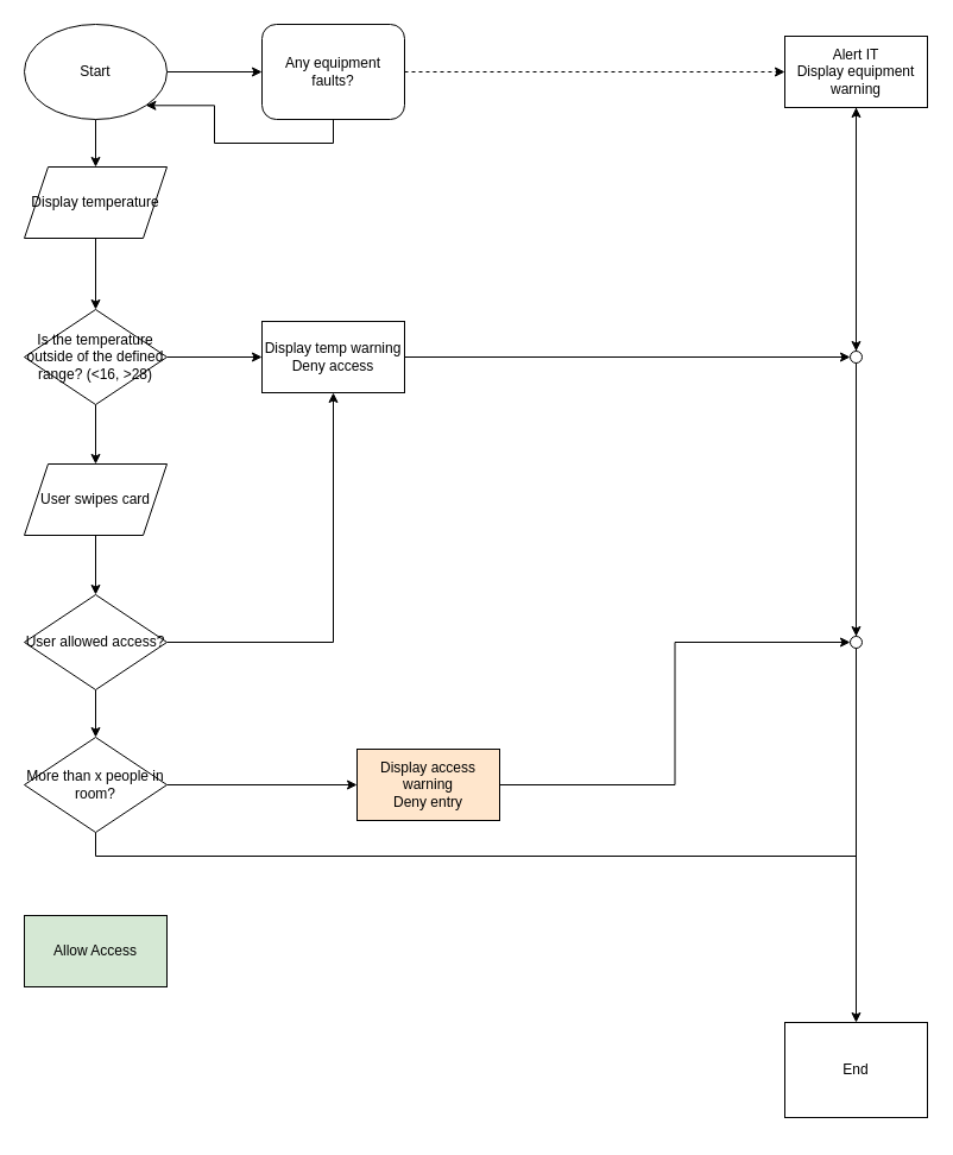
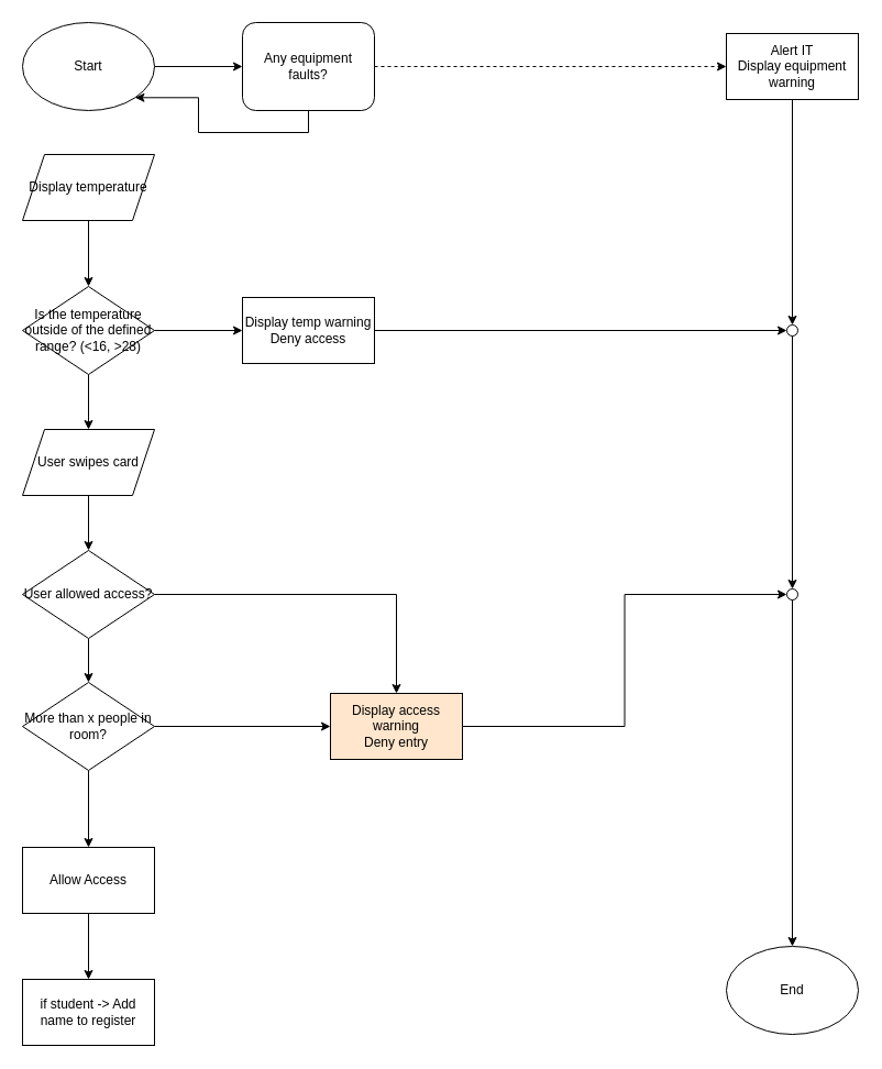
  <mxCell id="0" />
  <mxCell id="1" parent="0" />
- <mxCell id="2" style="edgeStyle=orthogonalEdgeStyle;rounded=0;orthogonalLoop=1;jettySize=auto;html=1;exitX=0.5;exitY=1;exitDx=0;exitDy=0;entryX=0.5;entryY=0;entryDx=0;entryDy=0;" edge="1" parent="1" source="4" target="7"><mxGeometry relative="1" as="geometry" /></mxCell>
  <mxCell id="3" style="edgeStyle=orthogonalEdgeStyle;rounded=0;orthogonalLoop=1;jettySize=auto;html=1;exitX=1;exitY=0.5;exitDx=0;exitDy=0;entryX=0;entryY=0.5;entryDx=0;entryDy=0;" edge="1" parent="1" source="4" target="24"><mxGeometry relative="1" as="geometry" /></mxCell>
  <mxCell id="4" value="Start" style="ellipse;whiteSpace=wrap;html=1;" vertex="1" parent="1"><mxGeometry x="20" y="20" width="120" height="80" as="geometry" /></mxCell>
- <mxCell id="5" value="End" style="whiteSpace=wrap;html=1;rounded=0;" vertex="1" parent="1"><mxGeometry x="660" y="860" width="120" height="80" as="geometry" /></mxCell>
+ <mxCell id="5" value="End" style="ellipse;whiteSpace=wrap;html=1;" vertex="1" parent="1"><mxGeometry x="660" y="860" width="120" height="80" as="geometry" /></mxCell>
  <mxCell id="6" style="edgeStyle=orthogonalEdgeStyle;rounded=0;orthogonalLoop=1;jettySize=auto;html=1;exitX=0.5;exitY=1;exitDx=0;exitDy=0;entryX=0.5;entryY=0;entryDx=0;entryDy=0;" edge="1" parent="1" source="7" target="10"><mxGeometry relative="1" as="geometry" /></mxCell>
  <mxCell id="7" value="Display temperature" style="shape=parallelogram;perimeter=parallelogramPerimeter;whiteSpace=wrap;html=1;fixedSize=1;" vertex="1" parent="1"><mxGeometry x="20" y="140" width="120" height="60" as="geometry" /></mxCell>
  <mxCell id="8" style="edgeStyle=orthogonalEdgeStyle;rounded=0;orthogonalLoop=1;jettySize=auto;html=1;exitX=1;exitY=0.5;exitDx=0;exitDy=0;entryX=0;entryY=0.5;entryDx=0;entryDy=0;" edge="1" parent="1" source="10" target="12"><mxGeometry relative="1" as="geometry" /></mxCell>
  <mxCell id="9" style="edgeStyle=orthogonalEdgeStyle;rounded=0;orthogonalLoop=1;jettySize=auto;html=1;exitX=0.5;exitY=1;exitDx=0;exitDy=0;entryX=0.5;entryY=0;entryDx=0;entryDy=0;" edge="1" parent="1" source="10" target="19"><mxGeometry relative="1" as="geometry" /></mxCell>
  <mxCell id="10" value="Is the temperature outside of the defined range? (&amp;lt;16, &amp;gt;28)" style="rhombus;whiteSpace=wrap;html=1;" vertex="1" parent="1"><mxGeometry x="20" y="260" width="120" height="80" as="geometry" /></mxCell>
  <mxCell id="11" style="edgeStyle=orthogonalEdgeStyle;rounded=0;orthogonalLoop=1;jettySize=auto;html=1;entryX=0;entryY=0.5;entryDx=0;entryDy=0;" edge="1" parent="1" source="12" target="21"><mxGeometry relative="1" as="geometry" /></mxCell>
  <mxCell id="12" value="&lt;div&gt;Display temp warning&lt;/div&gt;&lt;div&gt;Deny access&lt;/div&gt;" style="rounded=0;whiteSpace=wrap;html=1;" vertex="1" parent="1"><mxGeometry x="220" y="270" width="120" height="60" as="geometry" /></mxCell>
  <mxCell id="13" style="edgeStyle=orthogonalEdgeStyle;rounded=0;orthogonalLoop=1;jettySize=auto;html=1;exitX=1;exitY=0.5;exitDx=0;exitDy=0;entryX=0;entryY=0.5;entryDx=0;entryDy=0;" edge="1" parent="1" source="15" target="17"><mxGeometry relative="1" as="geometry" /></mxCell>
- <mxCell id="14" style="edgeStyle=orthogonalEdgeStyle;rounded=0;orthogonalLoop=1;jettySize=auto;html=1;exitX=0.5;exitY=1;exitDx=0;exitDy=0;" edge="1" parent="1" source="15" target="26"><mxGeometry relative="1" as="geometry" /></mxCell>
+ <mxCell id="14" style="edgeStyle=orthogonalEdgeStyle;rounded=0;orthogonalLoop=1;jettySize=auto;html=1;exitX=0.5;exitY=1;exitDx=0;exitDy=0;entryX=0.5;entryY=0;entryDx=0;entryDy=0;" edge="1" parent="1" source="15" target="33"><mxGeometry relative="1" as="geometry" /></mxCell>
  <mxCell id="15" value="More than x people in room?" style="rhombus;whiteSpace=wrap;html=1;" vertex="1" parent="1"><mxGeometry x="20" y="620" width="120" height="80" as="geometry" /></mxCell>
  <mxCell id="16" style="edgeStyle=orthogonalEdgeStyle;rounded=0;orthogonalLoop=1;jettySize=auto;html=1;exitX=1;exitY=0.5;exitDx=0;exitDy=0;entryX=0;entryY=0.5;entryDx=0;entryDy=0;" edge="1" parent="1" source="17" target="28"><mxGeometry relative="1" as="geometry" /></mxCell>
  <mxCell id="17" value="&lt;div&gt;Display access warning&lt;/div&gt;&lt;div&gt;Deny entry&lt;/div&gt;" style="rounded=0;whiteSpace=wrap;html=1;fillColor=#ffe6cc;" vertex="1" parent="1"><mxGeometry x="300" y="630" width="120" height="60" as="geometry" /></mxCell>
  <mxCell id="18" style="edgeStyle=orthogonalEdgeStyle;rounded=0;orthogonalLoop=1;jettySize=auto;html=1;exitX=0.5;exitY=1;exitDx=0;exitDy=0;entryX=0.5;entryY=0;entryDx=0;entryDy=0;" edge="1" parent="1" source="19" target="31"><mxGeometry relative="1" as="geometry" /></mxCell>
  <mxCell id="19" value="User swipes card" style="shape=parallelogram;perimeter=parallelogramPerimeter;whiteSpace=wrap;html=1;fixedSize=1;" vertex="1" parent="1"><mxGeometry x="20" y="390" width="120" height="60" as="geometry" /></mxCell>
  <mxCell id="20" style="edgeStyle=orthogonalEdgeStyle;rounded=0;orthogonalLoop=1;jettySize=auto;html=1;exitX=0.5;exitY=1;exitDx=0;exitDy=0;entryX=0.5;entryY=0;entryDx=0;entryDy=0;" edge="1" parent="1" source="21" target="28"><mxGeometry relative="1" as="geometry" /></mxCell>
  <mxCell id="21" value="" style="ellipse;whiteSpace=wrap;html=1;aspect=fixed;" vertex="1" parent="1"><mxGeometry x="715" y="295" width="10" height="10" as="geometry" /></mxCell>
  <mxCell id="22" style="edgeStyle=orthogonalEdgeStyle;rounded=0;orthogonalLoop=1;jettySize=auto;html=1;exitX=1;exitY=0.5;exitDx=0;exitDy=0;entryX=0;entryY=0.5;entryDx=0;entryDy=0;dashed=1;" edge="1" parent="1" source="24" target="26"><mxGeometry relative="1" as="geometry" /></mxCell>
  <mxCell id="23" style="edgeStyle=orthogonalEdgeStyle;rounded=0;orthogonalLoop=1;jettySize=auto;html=1;exitX=0.5;exitY=1;exitDx=0;exitDy=0;entryX=1;entryY=1;entryDx=0;entryDy=0;" edge="1" parent="1" source="24" target="4"><mxGeometry relative="1" as="geometry" /></mxCell>
  <mxCell id="24" value="Any equipment faults?" style="whiteSpace=wrap;html=1;rounded=1;" vertex="1" parent="1"><mxGeometry x="220" y="20" width="120" height="80" as="geometry" /></mxCell>
  <mxCell id="25" style="edgeStyle=orthogonalEdgeStyle;rounded=0;orthogonalLoop=1;jettySize=auto;html=1;exitX=0.5;exitY=1;exitDx=0;exitDy=0;entryX=0.5;entryY=0;entryDx=0;entryDy=0;" edge="1" parent="1" source="26" target="21"><mxGeometry relative="1" as="geometry" /></mxCell>
  <mxCell id="26" value="&lt;div&gt;Alert IT&lt;/div&gt;&lt;div&gt;Display equipment warning&lt;/div&gt;" style="rounded=0;whiteSpace=wrap;html=1;" vertex="1" parent="1"><mxGeometry x="660" y="30" width="120" height="60" as="geometry" /></mxCell>
  <mxCell id="27" style="edgeStyle=orthogonalEdgeStyle;rounded=0;orthogonalLoop=1;jettySize=auto;html=1;exitX=0.5;exitY=1;exitDx=0;exitDy=0;entryX=0.5;entryY=0;entryDx=0;entryDy=0;" edge="1" parent="1" source="28" target="5"><mxGeometry relative="1" as="geometry" /></mxCell>
  <mxCell id="28" value="" style="ellipse;whiteSpace=wrap;html=1;aspect=fixed;" vertex="1" parent="1"><mxGeometry x="715" y="535" width="10" height="10" as="geometry" /></mxCell>
- <mxCell id="29" style="edgeStyle=orthogonalEdgeStyle;rounded=0;orthogonalLoop=1;jettySize=auto;html=1;exitX=1;exitY=0.5;exitDx=0;exitDy=0;" edge="1" parent="1" source="31" target="12"><mxGeometry relative="1" as="geometry" /></mxCell>
+ <mxCell id="29" style="edgeStyle=orthogonalEdgeStyle;rounded=0;orthogonalLoop=1;jettySize=auto;html=1;exitX=1;exitY=0.5;exitDx=0;exitDy=0;entryX=0.5;entryY=0;entryDx=0;entryDy=0;" edge="1" parent="1" source="31" target="17"><mxGeometry relative="1" as="geometry" /></mxCell>
  <mxCell id="30" style="edgeStyle=orthogonalEdgeStyle;rounded=0;orthogonalLoop=1;jettySize=auto;html=1;exitX=0.5;exitY=1;exitDx=0;exitDy=0;entryX=0.5;entryY=0;entryDx=0;entryDy=0;" edge="1" parent="1" source="31" target="15"><mxGeometry relative="1" as="geometry" /></mxCell>
  <mxCell id="31" value="User allowed access?" style="rhombus;whiteSpace=wrap;html=1;" vertex="1" parent="1"><mxGeometry x="20" y="500" width="120" height="80" as="geometry" /></mxCell>
- <mxCell id="33" value="Allow Access" style="rounded=0;whiteSpace=wrap;html=1;fillColor=#d5e8d4;" vertex="1" parent="1"><mxGeometry x="20" y="770" width="120" height="60" as="geometry" /></mxCell>
+ <mxCell id="32" style="edgeStyle=orthogonalEdgeStyle;rounded=0;orthogonalLoop=1;jettySize=auto;html=1;exitX=0.5;exitY=1;exitDx=0;exitDy=0;entryX=0.5;entryY=0;entryDx=0;entryDy=0;" edge="1" parent="1" source="33" target="34"><mxGeometry relative="1" as="geometry" /></mxCell>
+ <mxCell id="33" value="Allow Access" style="rounded=0;whiteSpace=wrap;html=1;" vertex="1" parent="1"><mxGeometry x="20" y="770" width="120" height="60" as="geometry" /></mxCell>
+ <mxCell id="34" value="if student -&amp;gt; Add name to register" style="rounded=0;whiteSpace=wrap;html=1;" vertex="1" parent="1"><mxGeometry x="20" y="890" width="120" height="60" as="geometry" /></mxCell>
